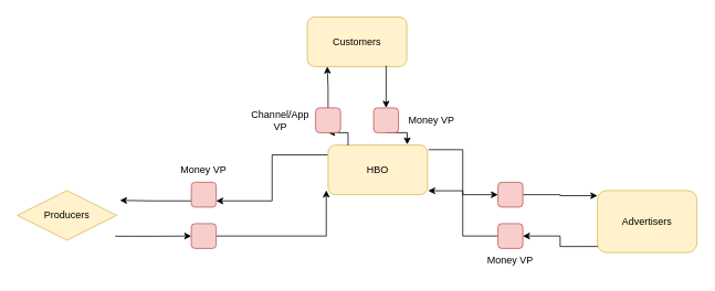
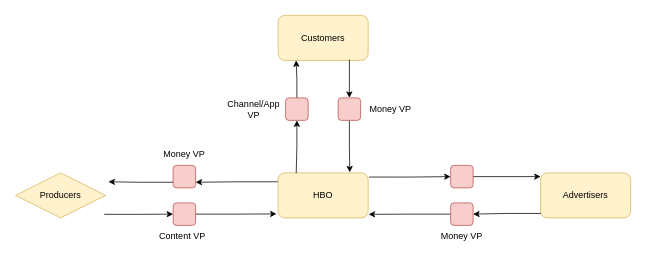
  <mxCell id="0" />
  <mxCell id="1" parent="0" />
- <mxCell id="2" value="HBO" style="rounded=1;whiteSpace=wrap;html=1;fillColor=#fff2cc;strokeColor=#d6b656;" vertex="1" parent="1"><mxGeometry x="395" y="175" width="120" height="60" as="geometry" /></mxCell>
+ <mxCell id="2" value="HBO" style="rounded=1;whiteSpace=wrap;html=1;fillColor=#fff2cc;strokeColor=#d6b656;" vertex="1" parent="1"><mxGeometry x="370" y="230" width="120" height="60" as="geometry" /></mxCell>
  <mxCell id="3" value="Customers" style="rounded=1;whiteSpace=wrap;html=1;fillColor=#fff2cc;strokeColor=#d6b656;" vertex="1" parent="1"><mxGeometry x="370" y="20" width="120" height="60" as="geometry" /></mxCell>
- <mxCell id="4" value="Advertisers" style="rounded=1;whiteSpace=wrap;html=1;fillColor=#fff2cc;strokeColor=#d6b656;" vertex="1" parent="1"><mxGeometry x="720" y="230" width="120" height="75" as="geometry" /></mxCell>
+ <mxCell id="4" value="Advertisers" style="rounded=1;whiteSpace=wrap;html=1;fillColor=#fff2cc;strokeColor=#d6b656;" vertex="1" parent="1"><mxGeometry x="720" y="230" width="120" height="60" as="geometry" /></mxCell>
  <mxCell id="5" value="Producers" style="rhombus;whiteSpace=wrap;html=1;fillColor=#fff2cc;strokeColor=#d6b656;" vertex="1" parent="1"><mxGeometry x="20" y="230" width="120" height="60" as="geometry" /></mxCell>
  <mxCell id="6" style="edgeStyle=orthogonalEdgeStyle;rounded=0;orthogonalLoop=1;jettySize=auto;html=1;exitX=0.5;exitY=0;exitDx=0;exitDy=0;" edge="1" parent="1" source="8"><mxGeometry relative="1" as="geometry"><mxPoint x="394" y="80" as="targetPoint" /></mxGeometry></mxCell>
  <mxCell id="7" style="edgeStyle=orthogonalEdgeStyle;rounded=0;orthogonalLoop=1;jettySize=auto;html=1;exitX=0.5;exitY=1;exitDx=0;exitDy=0;entryX=0.201;entryY=0.007;entryDx=0;entryDy=0;entryPerimeter=0;startArrow=classic;startFill=1;endArrow=none;endFill=0;" edge="1" parent="1" source="8" target="2"><mxGeometry relative="1" as="geometry" /></mxCell>
  <mxCell id="8" value="" style="rounded=1;whiteSpace=wrap;html=1;fillColor=#f8cecc;strokeColor=#b85450;" vertex="1" parent="1"><mxGeometry x="380" y="130" width="30" height="30" as="geometry" /></mxCell>
  <mxCell id="9" style="edgeStyle=orthogonalEdgeStyle;rounded=0;orthogonalLoop=1;jettySize=auto;html=1;exitX=0.5;exitY=0;exitDx=0;exitDy=0;entryX=0.792;entryY=0.983;entryDx=0;entryDy=0;entryPerimeter=0;startArrow=classic;startFill=1;endArrow=none;endFill=0;" edge="1" parent="1" source="11" target="3"><mxGeometry relative="1" as="geometry" /></mxCell>
  <mxCell id="10" style="edgeStyle=orthogonalEdgeStyle;rounded=0;orthogonalLoop=1;jettySize=auto;html=1;exitX=0.5;exitY=1;exitDx=0;exitDy=0;entryX=0.796;entryY=-0.012;entryDx=0;entryDy=0;entryPerimeter=0;startArrow=none;startFill=0;endArrow=classic;endFill=1;" edge="1" parent="1" source="11" target="2"><mxGeometry relative="1" as="geometry" /></mxCell>
  <mxCell id="11" value="" style="rounded=1;whiteSpace=wrap;html=1;fillColor=#f8cecc;strokeColor=#b85450;" vertex="1" parent="1"><mxGeometry x="450" y="130" width="30" height="30" as="geometry" /></mxCell>
  <mxCell id="12" style="edgeStyle=orthogonalEdgeStyle;rounded=0;orthogonalLoop=1;jettySize=auto;html=1;exitX=0;exitY=0.75;exitDx=0;exitDy=0;entryX=1.032;entryY=0.198;entryDx=0;entryDy=0;entryPerimeter=0;startArrow=none;startFill=0;endArrow=classic;endFill=1;" edge="1" parent="1" source="14" target="5"><mxGeometry relative="1" as="geometry" /></mxCell>
  <mxCell id="13" style="edgeStyle=orthogonalEdgeStyle;rounded=0;orthogonalLoop=1;jettySize=auto;html=1;exitX=-0.004;exitY=0.198;exitDx=0;exitDy=0;entryX=1;entryY=0.75;entryDx=0;entryDy=0;startArrow=none;startFill=0;endArrow=classic;endFill=1;exitPerimeter=0;" edge="1" parent="1" source="2" target="14"><mxGeometry relative="1" as="geometry" /></mxCell>
  <mxCell id="14" value="" style="rounded=1;whiteSpace=wrap;html=1;fillColor=#f8cecc;strokeColor=#b85450;" vertex="1" parent="1"><mxGeometry x="230" y="220" width="30" height="30" as="geometry" /></mxCell>
  <mxCell id="15" style="edgeStyle=orthogonalEdgeStyle;rounded=0;orthogonalLoop=1;jettySize=auto;html=1;exitX=0.985;exitY=0.921;exitDx=0;exitDy=0;entryX=0;entryY=0.5;entryDx=0;entryDy=0;startArrow=none;startFill=0;endArrow=classic;endFill=1;exitPerimeter=0;" edge="1" parent="1" source="5" target="17"><mxGeometry relative="1" as="geometry" /></mxCell>
  <mxCell id="16" style="edgeStyle=orthogonalEdgeStyle;rounded=0;orthogonalLoop=1;jettySize=auto;html=1;exitX=1;exitY=0.5;exitDx=0;exitDy=0;entryX=-0.018;entryY=0.912;entryDx=0;entryDy=0;entryPerimeter=0;startArrow=none;startFill=0;endArrow=classic;endFill=1;" edge="1" parent="1" source="17" target="2"><mxGeometry relative="1" as="geometry" /></mxCell>
  <mxCell id="17" value="" style="rounded=1;whiteSpace=wrap;html=1;fillColor=#f8cecc;strokeColor=#b85450;" vertex="1" parent="1"><mxGeometry x="230" y="270" width="30" height="30" as="geometry" /></mxCell>
  <mxCell id="18" style="edgeStyle=orthogonalEdgeStyle;rounded=0;orthogonalLoop=1;jettySize=auto;html=1;exitX=1;exitY=0.5;exitDx=0;exitDy=0;entryX=0;entryY=0.083;entryDx=0;entryDy=0;entryPerimeter=0;startArrow=none;startFill=0;endArrow=classic;endFill=1;" edge="1" parent="1" source="20" target="4"><mxGeometry relative="1" as="geometry" /></mxCell>
  <mxCell id="19" style="edgeStyle=orthogonalEdgeStyle;rounded=0;orthogonalLoop=1;jettySize=auto;html=1;exitX=1.011;exitY=0.093;exitDx=0;exitDy=0;entryX=0;entryY=0.5;entryDx=0;entryDy=0;startArrow=none;startFill=0;endArrow=classic;endFill=1;exitPerimeter=0;" edge="1" parent="1" source="2" target="20"><mxGeometry relative="1" as="geometry" /></mxCell>
  <mxCell id="20" value="" style="rounded=1;whiteSpace=wrap;html=1;fillColor=#f8cecc;strokeColor=#b85450;" vertex="1" parent="1"><mxGeometry x="600" y="220" width="30" height="30" as="geometry" /></mxCell>
  <mxCell id="21" style="edgeStyle=orthogonalEdgeStyle;rounded=0;orthogonalLoop=1;jettySize=auto;html=1;exitX=0.004;exitY=0.902;exitDx=0;exitDy=0;entryX=1;entryY=0.5;entryDx=0;entryDy=0;startArrow=none;startFill=0;endArrow=classic;endFill=1;exitPerimeter=0;" edge="1" parent="1" source="4" target="23"><mxGeometry relative="1" as="geometry" /></mxCell>
  <mxCell id="22" style="edgeStyle=orthogonalEdgeStyle;rounded=0;orthogonalLoop=1;jettySize=auto;html=1;exitX=0;exitY=0.5;exitDx=0;exitDy=0;entryX=1.006;entryY=0.921;entryDx=0;entryDy=0;entryPerimeter=0;startArrow=none;startFill=0;endArrow=classic;endFill=1;" edge="1" parent="1" source="23" target="2"><mxGeometry relative="1" as="geometry" /></mxCell>
  <mxCell id="23" value="" style="rounded=1;whiteSpace=wrap;html=1;fillColor=#f8cecc;strokeColor=#b85450;" vertex="1" parent="1"><mxGeometry x="600" y="270" width="30" height="30" as="geometry" /></mxCell>
  <mxCell id="24" value="Money VP" style="text;html=1;strokeColor=none;fillColor=none;align=center;verticalAlign=middle;whiteSpace=wrap;rounded=0;" vertex="1" parent="1"><mxGeometry x="490" y="130" width="60" height="30" as="geometry" /></mxCell>
  <mxCell id="25" value="Money VP" style="text;html=1;strokeColor=none;fillColor=none;align=center;verticalAlign=middle;whiteSpace=wrap;rounded=0;" vertex="1" parent="1"><mxGeometry x="215" y="190" width="60" height="30" as="geometry" /></mxCell>
  <mxCell id="26" value="Money VP" style="text;html=1;strokeColor=none;fillColor=none;align=center;verticalAlign=middle;whiteSpace=wrap;rounded=0;" vertex="1" parent="1"><mxGeometry x="585" y="300" width="60" height="30" as="geometry" /></mxCell>
+ <mxCell id="27" value="Content VP" style="text;html=1;strokeColor=none;fillColor=none;align=center;verticalAlign=middle;whiteSpace=wrap;rounded=0;" vertex="1" parent="1"><mxGeometry x="210" y="300" width="65" height="30" as="geometry" /></mxCell>
  <mxCell id="28" value="Channel/App VP" style="text;html=1;strokeColor=none;fillColor=none;align=center;verticalAlign=middle;whiteSpace=wrap;rounded=0;" vertex="1" parent="1"><mxGeometry x="305" y="130" width="65" height="30" as="geometry" /></mxCell>
